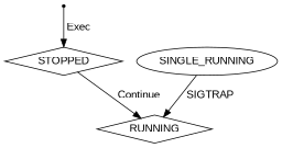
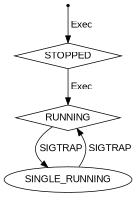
  digraph {
    fontname="Liberation Sans"
    node [fontname="Liberation Sans" shape=diamond]
    edge [fontname="Liberation Sans"]
    EXEC [shape=point]
    STOPPED
    RUNNING
    n4 [label=SINGLE_RUNNING shape=ellipse]
    EXEC -> STOPPED [label=" Exec "]
-   STOPPED -> RUNNING [label=" Continue "]
+   STOPPED -> RUNNING [label=" Exec "]
+   RUNNING -> n4 [label=" SIGTRAP "]
    n4 -> RUNNING [label=" SIGTRAP "]
  }
